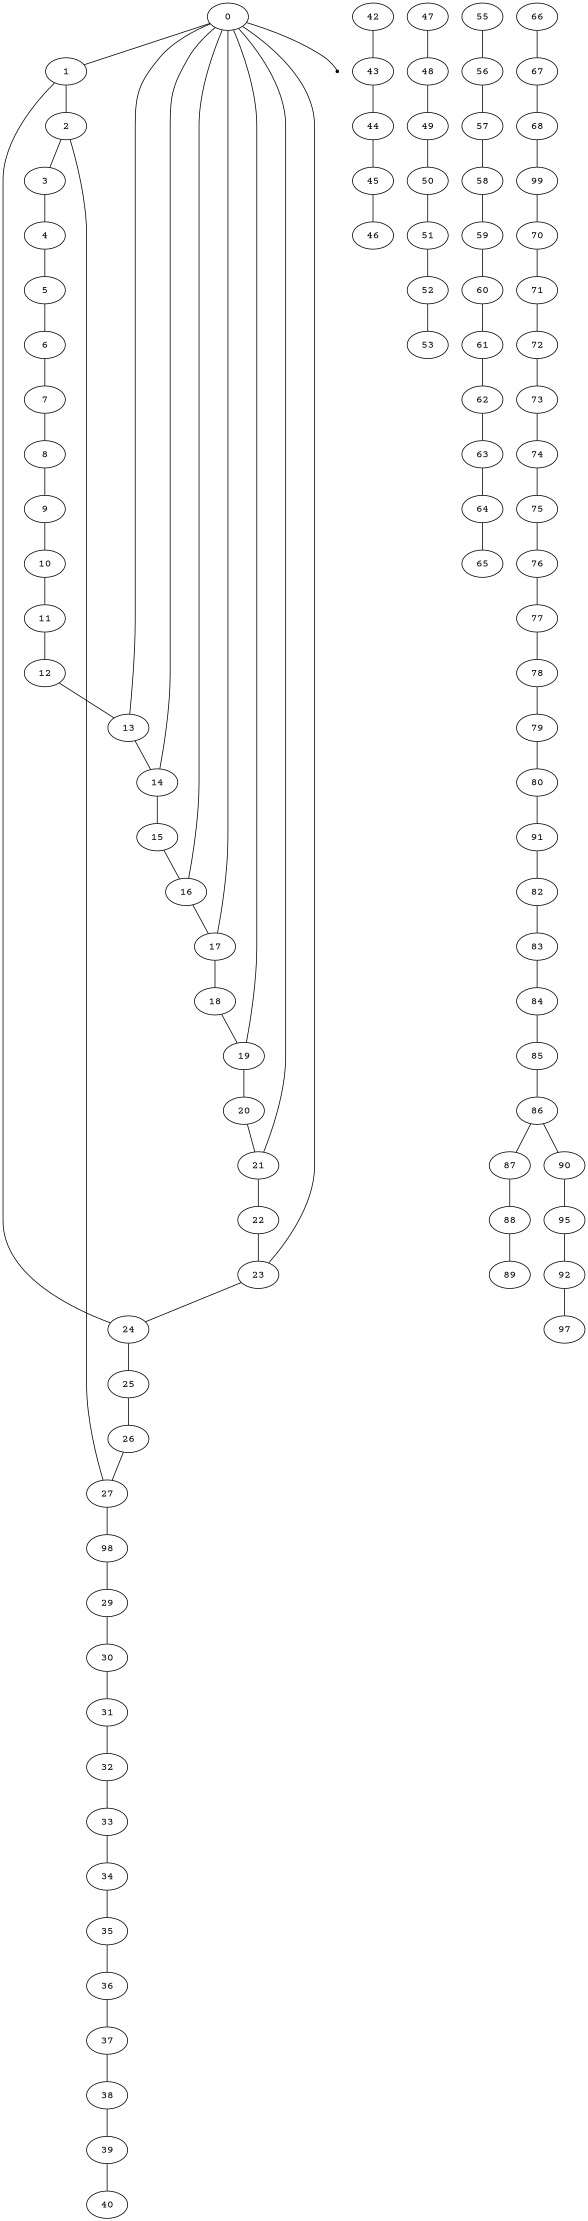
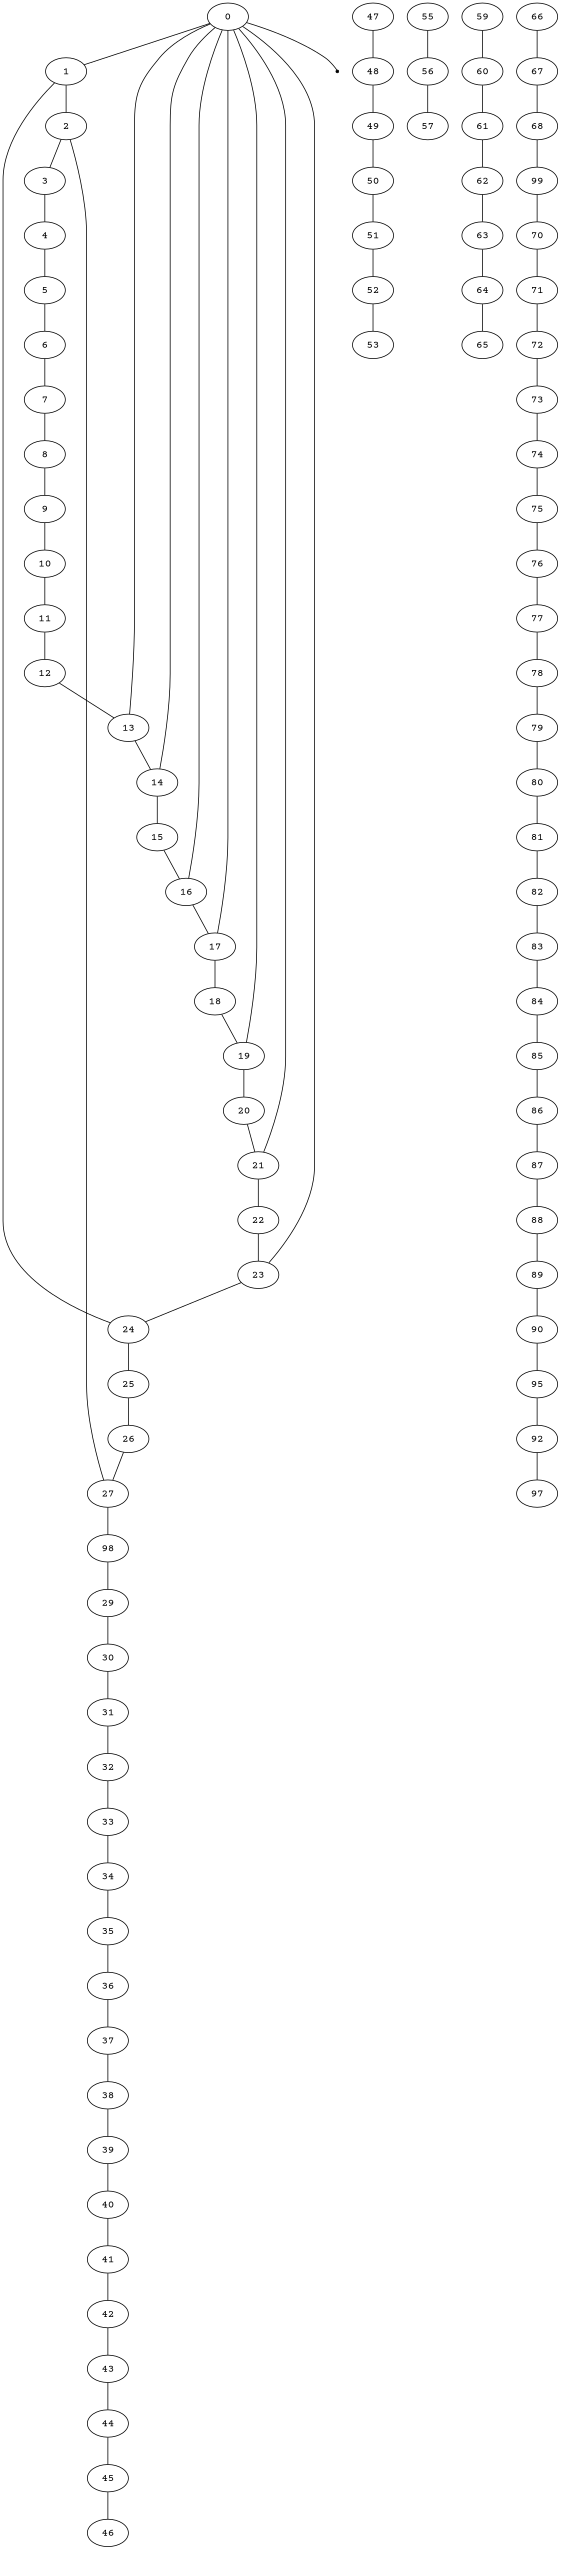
  graph {
    fontname="Courier Prime"
    node [fontname="Courier Prime"]
    edge [fontname="Courier Prime"]
    n1 [label=0]
    n2 [label=1]
    factor0 [shape=point]
    n4 [label=2]
    n5 [label=3]
    n6 [label=4]
    n7 [label=5]
    n8 [label=6]
    n9 [label=7]
    n10 [label=8]
    n11 [label=9]
    n12 [label=10]
    n13 [label=11]
    n14 [label=12]
    n15 [label=13]
    n16 [label=14]
    n17 [label=15]
    n18 [label=16]
    n19 [label=17]
    n20 [label=18]
    n21 [label=19]
    n22 [label=20]
    n23 [label=21]
    n24 [label=22]
    n25 [label=23]
    n26 [label=24]
    n27 [label=25]
    n28 [label=26]
    n29 [label=27]
    n30 [label=98]
    n31 [label=29]
    n32 [label=30]
    n33 [label=31]
    n34 [label=32]
    n35 [label=33]
    n36 [label=34]
    n37 [label=35]
    n38 [label=36]
    n39 [label=37]
    n40 [label=38]
    n41 [label=39]
    n42 [label=40]
+   n43 [label=41]
    n44 [label=42]
    n45 [label=43]
    n46 [label=44]
    n47 [label=45]
    n48 [label=46]
    n49 [label=47]
    n50 [label=48]
    n51 [label=49]
    n52 [label=50]
    n53 [label=51]
    n54 [label=52]
    n55 [label=53]
    n56 [label=55]
    n57 [label=56]
    n58 [label=57]
-   n59 [label=58]
    n60 [label=59]
    n61 [label=60]
    n62 [label=61]
    n63 [label=62]
    n64 [label=63]
    n65 [label=64]
    n66 [label=65]
    n67 [label=66]
    n68 [label=67]
    n69 [label=68]
    n70 [label=99]
    n71 [label=70]
    n72 [label=71]
    n73 [label=72]
    n74 [label=73]
    n75 [label=74]
    n76 [label=75]
    n77 [label=76]
    n78 [label=77]
    n79 [label=78]
    n80 [label=79]
    n81 [label=80]
-   n82 [label=91]
+   n82 [label=81]
    n83 [label=82]
    n84 [label=83]
    n85 [label=84]
    n86 [label=85]
    n87 [label=86]
    n88 [label=87]
    n89 [label=88]
    n90 [label=89]
    n91 [label=90]
    n92 [label=95]
    n93 [label=92]
    n94 [label=97]
    n1 -- n2
    n1 -- factor0
    n2 -- n4
    n4 -- n5
    n5 -- n6
    n6 -- n7
    n7 -- n8
    n8 -- n9
    n9 -- n10
    n10 -- n11
    n11 -- n12
    n12 -- n13
    n13 -- n14
    n14 -- n15
    n15 -- n1
    n15 -- n16
    n16 -- n1
    n16 -- n17
    n17 -- n18
    n18 -- n1
    n18 -- n19
    n19 -- n1
    n19 -- n20
    n20 -- n21
    n21 -- n1
    n21 -- n22
    n22 -- n23
    n23 -- n1
    n23 -- n24
    n24 -- n25
    n25 -- n1
    n25 -- n26
    n26 -- n2
    n26 -- n27
    n27 -- n28
    n28 -- n29
    n29 -- n4
    n29 -- n30
    n30 -- n31
    n31 -- n32
    n32 -- n33
    n33 -- n34
    n34 -- n35
    n35 -- n36
    n36 -- n37
    n37 -- n38
    n38 -- n39
    n39 -- n40
    n40 -- n41
    n41 -- n42
+   n42 -- n43
+   n43 -- n44
    n44 -- n45
    n45 -- n46
    n46 -- n47
    n47 -- n48
    n49 -- n50
    n50 -- n51
    n51 -- n52
    n52 -- n53
    n53 -- n54
    n54 -- n55
    n56 -- n57
    n57 -- n58
-   n58 -- n59
-   n59 -- n60
    n60 -- n61
    n61 -- n62
    n62 -- n63
    n63 -- n64
    n64 -- n65
    n65 -- n66
    n67 -- n68
    n68 -- n69
    n69 -- n70
    n70 -- n71
    n71 -- n72
    n72 -- n73
    n73 -- n74
    n74 -- n75
    n75 -- n76
    n76 -- n77
    n77 -- n78
    n78 -- n79
    n79 -- n80
    n80 -- n81
    n81 -- n82
    n82 -- n83
    n83 -- n84
    n84 -- n85
    n85 -- n86
    n86 -- n87
    n87 -- n88
    n88 -- n89
    n89 -- n90
-   n87 -- n91
+   n90 -- n91
    n91 -- n92
    n92 -- n93
    n93 -- n94
  }
